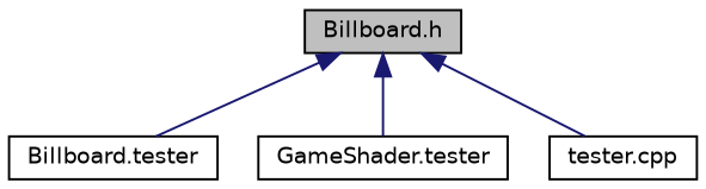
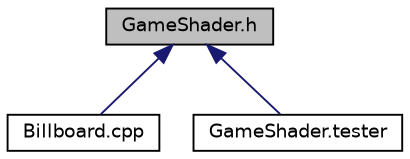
  digraph {
    node [color=black fillcolor=white fontname=Helvetica fontsize=10 shape=record style=filled]
    edge [color=midnightblue dir=back fontname=Helvetica fontsize=10 labelfontname=Helvetica labelfontsize=10 style=solid]
-   n1 [fillcolor=grey75 fontcolor=black height=0.2 label="Billboard.h" width=0.4]
-   n2 [height=0.2 label="Billboard.tester" width=0.4]
+   n1 [fillcolor=grey75 fontcolor=black height=0.2 label="GameShader.h" width=0.4]
+   n2 [height=0.2 label="Billboard.cpp" width=0.4]
    n3 [height=0.2 label="GameShader.tester" width=0.4]
-   n4 [height=0.2 label="tester.cpp" width=0.4]
    n1 -> n2
    n1 -> n3
-   n1 -> n4
  }
